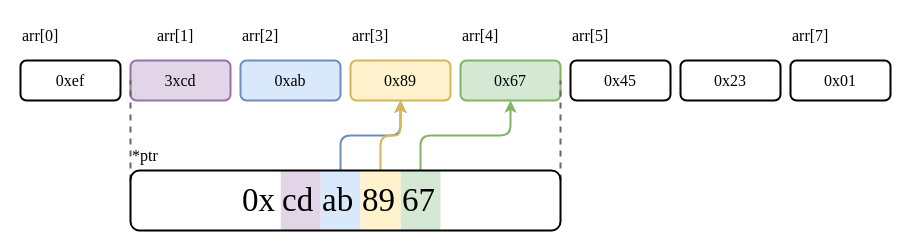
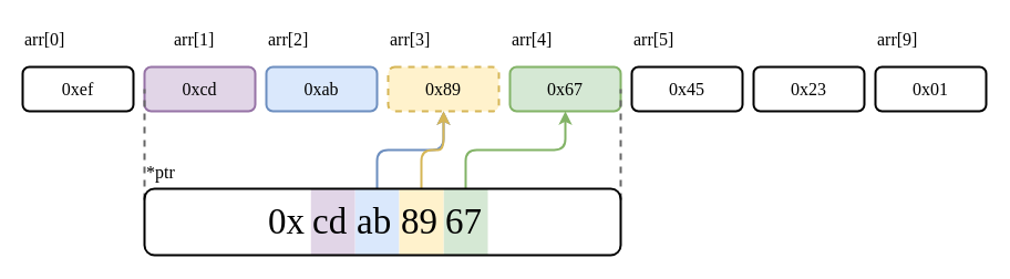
  <mxCell id="0" />
  <mxCell id="1" parent="0" />
  <mxCell id="2" value="0xef" style="rounded=1;whiteSpace=wrap;html=1;strokeWidth=2;fillColor=none;fontFamily=Iosevka;fontSize=16;align=center;" vertex="1" parent="1"><mxGeometry x="20" y="60" width="100" height="40" as="geometry" /></mxCell>
- <mxCell id="3" value="3xcd" style="rounded=1;whiteSpace=wrap;html=1;strokeWidth=2;fillColor=#e1d5e7;fontFamily=Iosevka;fontSize=16;align=center;strokeColor=#9673a6;" vertex="1" parent="1"><mxGeometry x="130" y="60" width="100" height="40" as="geometry" /></mxCell>
+ <mxCell id="3" value="0xcd" style="rounded=1;whiteSpace=wrap;html=1;strokeWidth=2;fillColor=#e1d5e7;fontFamily=Iosevka;fontSize=16;align=center;strokeColor=#9673a6;" vertex="1" parent="1"><mxGeometry x="130" y="60" width="100" height="40" as="geometry" /></mxCell>
  <mxCell id="4" value="0xab" style="rounded=1;whiteSpace=wrap;html=1;strokeWidth=2;fillColor=#dae8fc;fontFamily=Iosevka;fontSize=16;align=center;strokeColor=#6c8ebf;" vertex="1" parent="1"><mxGeometry x="240" y="60" width="100" height="40" as="geometry" /></mxCell>
- <mxCell id="5" value="0x89" style="rounded=1;whiteSpace=wrap;html=1;strokeWidth=2;fillColor=#fff2cc;fontFamily=Iosevka;fontSize=16;align=center;strokeColor=#d6b656;" vertex="1" parent="1"><mxGeometry x="350" y="60" width="100" height="40" as="geometry" /></mxCell>
+ <mxCell id="5" value="0x89" style="rounded=1;whiteSpace=wrap;html=1;strokeWidth=2;fillColor=#fff2cc;fontFamily=Iosevka;fontSize=16;align=center;strokeColor=#d6b656;dashed=1;" vertex="1" parent="1"><mxGeometry x="350" y="60" width="100" height="40" as="geometry" /></mxCell>
  <mxCell id="6" value="0x67" style="rounded=1;whiteSpace=wrap;html=1;strokeWidth=2;fillColor=#d5e8d4;fontFamily=Iosevka;fontSize=16;align=center;strokeColor=#82b366;" vertex="1" parent="1"><mxGeometry x="460" y="60" width="100" height="40" as="geometry" /></mxCell>
  <mxCell id="7" value="0x45" style="rounded=1;whiteSpace=wrap;html=1;strokeWidth=2;fillColor=none;fontFamily=Iosevka;fontSize=16;align=center;" vertex="1" parent="1"><mxGeometry x="570" y="60" width="100" height="40" as="geometry" /></mxCell>
  <mxCell id="8" value="0x23" style="rounded=1;whiteSpace=wrap;html=1;strokeWidth=2;fillColor=none;fontFamily=Iosevka;fontSize=16;align=center;" vertex="1" parent="1"><mxGeometry x="680" y="60" width="100" height="40" as="geometry" /></mxCell>
  <mxCell id="9" value="0x01" style="rounded=1;whiteSpace=wrap;html=1;strokeWidth=2;fillColor=none;fontFamily=Iosevka;fontSize=16;align=center;" vertex="1" parent="1"><mxGeometry x="790" y="60" width="100" height="40" as="geometry" /></mxCell>
  <mxCell id="10" value="arr[0]" style="text;html=1;strokeColor=none;fillColor=none;align=left;verticalAlign=middle;whiteSpace=wrap;rounded=0;fontFamily=Iosevka;fontSize=16;" vertex="1" parent="1"><mxGeometry x="20" y="20" width="60" height="30" as="geometry" /></mxCell>
  <mxCell id="11" value="" style="endArrow=none;html=1;fontFamily=Iosevka;fontSize=16;strokeWidth=2;fillColor=#f5f5f5;strokeColor=#666666;dashed=1;" edge="1" parent="1"><mxGeometry width="50" height="50" relative="1" as="geometry"><mxPoint x="130" y="180" as="sourcePoint" /><mxPoint x="130" y="80" as="targetPoint" /></mxGeometry></mxCell>
  <mxCell id="12" value="" style="endArrow=none;html=1;fontFamily=Iosevka;fontSize=16;strokeWidth=2;fillColor=#f5f5f5;strokeColor=#666666;dashed=1;" edge="1" parent="1"><mxGeometry width="50" height="50" relative="1" as="geometry"><mxPoint x="560" y="180" as="sourcePoint" /><mxPoint x="560" y="80" as="targetPoint" /></mxGeometry></mxCell>
  <mxCell id="13" value="arr[1]" style="text;html=1;strokeColor=none;fillColor=none;align=left;verticalAlign=middle;whiteSpace=wrap;rounded=0;fontFamily=Iosevka;fontSize=16;" vertex="1" parent="1"><mxGeometry x="155" y="20" width="60" height="30" as="geometry" /></mxCell>
  <mxCell id="14" value="arr[2]" style="text;html=1;strokeColor=none;fillColor=none;align=left;verticalAlign=middle;whiteSpace=wrap;rounded=0;fontFamily=Iosevka;fontSize=16;" vertex="1" parent="1"><mxGeometry x="240" y="20" width="60" height="30" as="geometry" /></mxCell>
  <mxCell id="15" value="arr[3]" style="text;html=1;strokeColor=none;fillColor=none;align=left;verticalAlign=middle;whiteSpace=wrap;rounded=0;fontFamily=Iosevka;fontSize=16;" vertex="1" parent="1"><mxGeometry x="350" y="20" width="60" height="30" as="geometry" /></mxCell>
  <mxCell id="16" value="arr[4]" style="text;html=1;strokeColor=none;fillColor=none;align=left;verticalAlign=middle;whiteSpace=wrap;rounded=0;fontFamily=Iosevka;fontSize=16;" vertex="1" parent="1"><mxGeometry x="460" y="20" width="60" height="30" as="geometry" /></mxCell>
  <mxCell id="17" value="arr[5]" style="text;html=1;strokeColor=none;fillColor=none;align=left;verticalAlign=middle;whiteSpace=wrap;rounded=0;fontFamily=Iosevka;fontSize=16;" vertex="1" parent="1"><mxGeometry x="570" y="20" width="60" height="30" as="geometry" /></mxCell>
- <mxCell id="18" value="arr[7]" style="text;html=1;strokeColor=none;fillColor=none;align=left;verticalAlign=middle;whiteSpace=wrap;rounded=0;fontFamily=Iosevka;fontSize=16;" vertex="1" parent="1"><mxGeometry x="790" y="20" width="60" height="30" as="geometry" /></mxCell>
+ <mxCell id="18" value="arr[9]" style="text;html=1;strokeColor=none;fillColor=none;align=left;verticalAlign=middle;whiteSpace=wrap;rounded=0;fontFamily=Iosevka;fontSize=16;" vertex="1" parent="1"><mxGeometry x="790" y="20" width="60" height="30" as="geometry" /></mxCell>
  <mxCell id="19" value="*ptr" style="text;html=1;strokeColor=none;fillColor=none;align=left;verticalAlign=middle;whiteSpace=wrap;rounded=0;fontFamily=Iosevka;fontSize=16;" vertex="1" parent="1"><mxGeometry x="130" y="140" width="60" height="30" as="geometry" /></mxCell>
  <mxCell id="20" style="edgeStyle=orthogonalEdgeStyle;rounded=1;orthogonalLoop=1;jettySize=auto;html=1;exitX=0.5;exitY=0;exitDx=0;exitDy=0;strokeWidth=2;fillColor=#dae8fc;strokeColor=#6c8ebf;" edge="1" parent="1" source="21" target="5"><mxGeometry relative="1" as="geometry" /></mxCell>
  <mxCell id="21" value="ab" style="rounded=0;whiteSpace=wrap;html=1;strokeWidth=2;fontFamily=Iosevka;fontSize=33;align=left;fillColor=#dae8fc;strokeColor=none;" vertex="1" parent="1"><mxGeometry x="320" y="170" width="40" height="60" as="geometry" /></mxCell>
  <mxCell id="22" value="cd" style="rounded=0;whiteSpace=wrap;html=1;strokeWidth=2;fontFamily=Iosevka;fontSize=33;align=left;fillColor=#e1d5e7;strokeColor=none;" vertex="1" parent="1"><mxGeometry x="280" y="170" width="40" height="60" as="geometry" /></mxCell>
  <mxCell id="23" value="0x" style="rounded=0;whiteSpace=wrap;html=1;strokeWidth=2;fontFamily=Iosevka;fontSize=33;align=left;strokeColor=none;" vertex="1" parent="1"><mxGeometry x="240" y="170" width="40" height="60" as="geometry" /></mxCell>
  <mxCell id="24" style="edgeStyle=orthogonalEdgeStyle;rounded=1;orthogonalLoop=1;jettySize=auto;html=1;exitX=0.5;exitY=0;exitDx=0;exitDy=0;entryX=0.5;entryY=1;entryDx=0;entryDy=0;strokeWidth=2;fillColor=#d5e8d4;strokeColor=#82b366;" edge="1" parent="1" source="25" target="6"><mxGeometry relative="1" as="geometry" /></mxCell>
  <mxCell id="25" value="67" style="rounded=0;whiteSpace=wrap;html=1;strokeWidth=2;fontFamily=Iosevka;fontSize=33;align=left;fillColor=#d5e8d4;strokeColor=none;" vertex="1" parent="1"><mxGeometry x="400" y="170" width="40" height="60" as="geometry" /></mxCell>
  <mxCell id="26" style="edgeStyle=orthogonalEdgeStyle;rounded=1;orthogonalLoop=1;jettySize=auto;html=1;exitX=0.5;exitY=0;exitDx=0;exitDy=0;entryX=0.5;entryY=1;entryDx=0;entryDy=0;strokeWidth=2;fillColor=#fff2cc;strokeColor=#d6b656;" edge="1" parent="1" source="27" target="5"><mxGeometry relative="1" as="geometry" /></mxCell>
  <mxCell id="27" value="89" style="rounded=0;whiteSpace=wrap;html=1;strokeWidth=2;fontFamily=Iosevka;fontSize=33;align=left;fillColor=#fff2cc;strokeColor=none;" vertex="1" parent="1"><mxGeometry x="360" y="170" width="40" height="60" as="geometry" /></mxCell>
  <mxCell id="28" value="" style="rounded=1;whiteSpace=wrap;html=1;fontFamily=Iosevka;fontSize=33;align=center;strokeWidth=2;fillColor=none;" vertex="1" parent="1"><mxGeometry x="130" y="170" width="430" height="60" as="geometry" /></mxCell>
